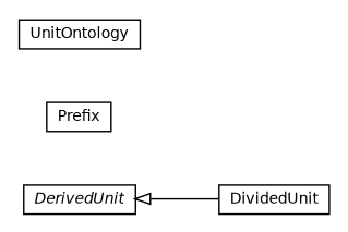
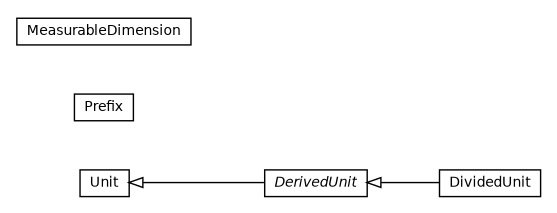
  digraph {
    nodesep=0.25
    rankdir=LR
    ranksep=0.5
    node [fontcolor=black fontname=Helvetica fontsize=10.0 shape=plaintext]
    edge [arrowtail=empty dir=back fontname=Helvetica fontsize=10 headport=p labelfontname=Helvetica labelfontsize=10 tailport=p]
+   n1 [label=<<table title="org.universAAL.ontology.unit.Unit" border="0" cellborder="1" cellspacing="0" cellpadding="2" port="p" href="./Unit.html"> 		<tr><td><table border="0" cellspacing="0" cellpadding="1"> <tr><td align="center" balign="center"> Unit </td></tr> 		</table></td></tr> 		</table>>]
    n2 [label=<<table title="org.universAAL.ontology.unit.DerivedUnit" border="0" cellborder="1" cellspacing="0" cellpadding="2" port="p" href="./DerivedUnit.html"> 		<tr><td><table border="0" cellspacing="0" cellpadding="1"> <tr><td align="center" balign="center"><font face="Helvetica-Oblique"> DerivedUnit </font></td></tr> 		</table></td></tr> 		</table>>]
    n3 [label=<<table title="org.universAAL.ontology.unit.DividedUnit" border="0" cellborder="1" cellspacing="0" cellpadding="2" port="p" href="./DividedUnit.html"> 		<tr><td><table border="0" cellspacing="0" cellpadding="1"> <tr><td align="center" balign="center"> DividedUnit </td></tr> 		</table></td></tr> 		</table>>]
    n4 [label=<<table title="org.universAAL.ontology.unit.Prefix" border="0" cellborder="1" cellspacing="0" cellpadding="2" port="p" href="./Prefix.html"> 		<tr><td><table border="0" cellspacing="0" cellpadding="1"> <tr><td align="center" balign="center"> Prefix </td></tr> 		</table></td></tr> 		</table>>]
-   n5 [label=<<table title="org.universAAL.ontology.unit.UnitOntology" border="0" cellborder="1" cellspacing="0" cellpadding="2" port="p" href="./UnitOntology.html"> 		<tr><td><table border="0" cellspacing="0" cellpadding="1"> <tr><td align="center" balign="center"> UnitOntology </td></tr> 		</table></td></tr> 		</table>>]
+   n6 [label=<<table title="org.universAAL.ontology.unit.MeasurableDimension" border="0" cellborder="1" cellspacing="0" cellpadding="2" port="p" href="./MeasurableDimension.html"> 		<tr><td><table border="0" cellspacing="0" cellpadding="1"> <tr><td align="center" balign="center"> MeasurableDimension </td></tr> 		</table></td></tr> 		</table>>]
+   n1 -> n2
    n2 -> n3
  }
